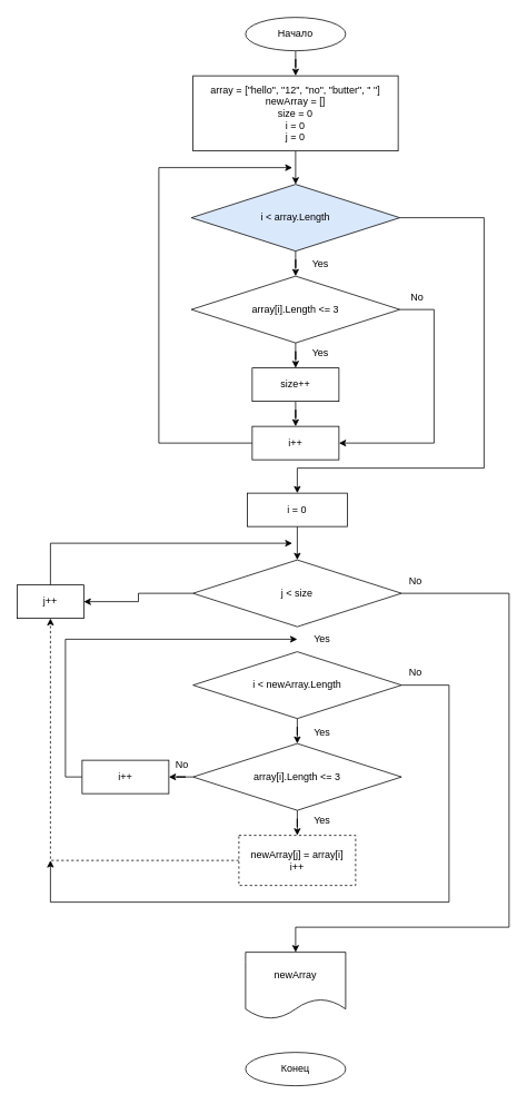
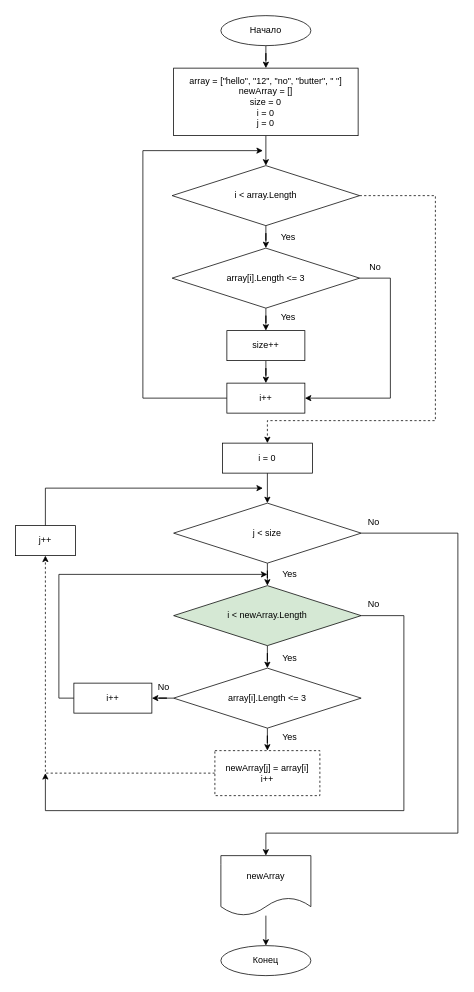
  <mxCell id="0" />
  <mxCell id="1" parent="0" />
  <mxCell id="2" value="" style="edgeStyle=orthogonalEdgeStyle;rounded=0;orthogonalLoop=1;jettySize=auto;html=1;" parent="1" source="3" target="5" edge="1"><mxGeometry relative="1" as="geometry" /></mxCell>
  <mxCell id="3" value="Начало" style="ellipse;whiteSpace=wrap;html=1;" parent="1" vertex="1"><mxGeometry x="294" y="20" width="120" height="40" as="geometry" /></mxCell>
  <mxCell id="4" value="" style="edgeStyle=orthogonalEdgeStyle;rounded=0;orthogonalLoop=1;jettySize=auto;html=1;" edge="1" parent="1" source="5" target="8"><mxGeometry relative="1" as="geometry" /></mxCell>
  <mxCell id="5" value="array = [&quot;hello&quot;, &quot;12&quot;, &quot;no&quot;, &quot;butter&quot;, &quot; &quot;]&lt;br&gt;newArray = []&lt;br&gt;size = 0&lt;br&gt;i = 0&lt;br&gt;j = 0" style="rounded=0;whiteSpace=wrap;html=1;" parent="1" vertex="1"><mxGeometry x="231" y="90" width="246" height="90" as="geometry" /></mxCell>
  <mxCell id="6" value="" style="edgeStyle=orthogonalEdgeStyle;rounded=0;orthogonalLoop=1;jettySize=auto;html=1;" edge="1" parent="1" source="8" target="11"><mxGeometry relative="1" as="geometry" /></mxCell>
- <mxCell id="7" style="edgeStyle=orthogonalEdgeStyle;rounded=0;orthogonalLoop=1;jettySize=auto;html=1;entryX=0.5;entryY=0;entryDx=0;entryDy=0;" edge="1" parent="1" source="8" target="31"><mxGeometry relative="1" as="geometry"><mxPoint x="348" y="630" as="targetPoint" /><Array as="points"><mxPoint x="580" y="260" /><mxPoint x="580" y="560" /><mxPoint x="356" y="560" /></Array></mxGeometry></mxCell>
- <mxCell id="8" value="i &amp;lt; array.Length" style="rhombus;whiteSpace=wrap;html=1;fillColor=#dae8fc;" vertex="1" parent="1"><mxGeometry x="229" y="220" width="250" height="80" as="geometry" /></mxCell>
+ <mxCell id="7" style="edgeStyle=orthogonalEdgeStyle;rounded=0;orthogonalLoop=1;jettySize=auto;html=1;entryX=0.5;entryY=0;entryDx=0;entryDy=0;dashed=1;" edge="1" parent="1" source="8" target="31"><mxGeometry relative="1" as="geometry"><mxPoint x="348" y="630" as="targetPoint" /><Array as="points"><mxPoint x="580" y="260" /><mxPoint x="580" y="560" /><mxPoint x="356" y="560" /></Array></mxGeometry></mxCell>
+ <mxCell id="8" value="i &amp;lt; array.Length" style="rhombus;whiteSpace=wrap;html=1;" vertex="1" parent="1"><mxGeometry x="229" y="220" width="250" height="80" as="geometry" /></mxCell>
  <mxCell id="9" value="" style="edgeStyle=orthogonalEdgeStyle;rounded=0;orthogonalLoop=1;jettySize=auto;html=1;" edge="1" parent="1" source="11" target="14"><mxGeometry relative="1" as="geometry" /></mxCell>
  <mxCell id="10" style="edgeStyle=orthogonalEdgeStyle;rounded=0;orthogonalLoop=1;jettySize=auto;html=1;entryX=1;entryY=0.5;entryDx=0;entryDy=0;" edge="1" parent="1" source="11" target="17"><mxGeometry relative="1" as="geometry"><mxPoint x="530" y="530" as="targetPoint" /><Array as="points"><mxPoint x="520" y="370" /><mxPoint x="520" y="530" /></Array></mxGeometry></mxCell>
  <mxCell id="11" value="array[i].Length &amp;lt;= 3" style="rhombus;whiteSpace=wrap;html=1;" vertex="1" parent="1"><mxGeometry x="229" y="330" width="250" height="80" as="geometry" /></mxCell>
  <mxCell id="12" value="Yes" style="text;html=1;strokeColor=none;fillColor=none;align=center;verticalAlign=middle;whiteSpace=wrap;rounded=0;" vertex="1" parent="1"><mxGeometry x="354" y="300" width="60" height="30" as="geometry" /></mxCell>
  <mxCell id="13" value="" style="edgeStyle=orthogonalEdgeStyle;rounded=0;orthogonalLoop=1;jettySize=auto;html=1;" edge="1" parent="1" source="14" target="17"><mxGeometry relative="1" as="geometry" /></mxCell>
  <mxCell id="14" value="size++" style="whiteSpace=wrap;html=1;" vertex="1" parent="1"><mxGeometry x="302" y="440" width="104" height="40" as="geometry" /></mxCell>
  <mxCell id="15" value="Yes" style="text;html=1;strokeColor=none;fillColor=none;align=center;verticalAlign=middle;whiteSpace=wrap;rounded=0;" vertex="1" parent="1"><mxGeometry x="354" y="407" width="60" height="30" as="geometry" /></mxCell>
  <mxCell id="16" style="edgeStyle=orthogonalEdgeStyle;rounded=0;orthogonalLoop=1;jettySize=auto;html=1;" edge="1" parent="1" source="17"><mxGeometry relative="1" as="geometry"><mxPoint x="350" y="200" as="targetPoint" /><Array as="points"><mxPoint x="190" y="530" /><mxPoint x="190" y="200" /></Array></mxGeometry></mxCell>
  <mxCell id="17" value="i++" style="whiteSpace=wrap;html=1;" vertex="1" parent="1"><mxGeometry x="302" y="510" width="104" height="40" as="geometry" /></mxCell>
  <mxCell id="18" value="No" style="text;html=1;strokeColor=none;fillColor=none;align=center;verticalAlign=middle;whiteSpace=wrap;rounded=0;" vertex="1" parent="1"><mxGeometry x="470" y="340" width="60" height="30" as="geometry" /></mxCell>
- <mxCell id="19" value="" style="edgeStyle=orthogonalEdgeStyle;rounded=0;orthogonalLoop=1;jettySize=auto;html=1;" edge="1" parent="1" source="21" target="40"><mxGeometry relative="1" as="geometry" /></mxCell>
+ <mxCell id="19" value="" style="edgeStyle=orthogonalEdgeStyle;rounded=0;orthogonalLoop=1;jettySize=auto;html=1;" edge="1" parent="1" source="21" target="34"><mxGeometry relative="1" as="geometry" /></mxCell>
  <mxCell id="20" style="edgeStyle=orthogonalEdgeStyle;rounded=0;orthogonalLoop=1;jettySize=auto;html=1;entryX=0.5;entryY=0;entryDx=0;entryDy=0;" edge="1" parent="1" source="21" target="42"><mxGeometry relative="1" as="geometry"><mxPoint x="590" y="1110" as="targetPoint" /><Array as="points"><mxPoint x="610" y="710" /><mxPoint x="610" y="1110" /><mxPoint x="354" y="1110" /></Array></mxGeometry></mxCell>
  <mxCell id="21" value="j &amp;lt; size" style="rhombus;whiteSpace=wrap;html=1;" vertex="1" parent="1"><mxGeometry x="231" y="670" width="250" height="80" as="geometry" /></mxCell>
  <mxCell id="22" value="" style="edgeStyle=orthogonalEdgeStyle;rounded=0;orthogonalLoop=1;jettySize=auto;html=1;" edge="1" parent="1" source="24" target="26"><mxGeometry relative="1" as="geometry" /></mxCell>
  <mxCell id="23" value="" style="edgeStyle=orthogonalEdgeStyle;rounded=0;orthogonalLoop=1;jettySize=auto;html=1;" edge="1" parent="1" source="24" target="29"><mxGeometry relative="1" as="geometry" /></mxCell>
  <mxCell id="24" value="array[i].Length &amp;lt;= 3" style="rhombus;whiteSpace=wrap;html=1;" vertex="1" parent="1"><mxGeometry x="231" y="890" width="250" height="80" as="geometry" /></mxCell>
  <mxCell id="25" style="edgeStyle=orthogonalEdgeStyle;rounded=0;orthogonalLoop=1;jettySize=auto;html=1;entryX=0.5;entryY=1;entryDx=0;entryDy=0;dashed=1;" edge="1" parent="1" source="26" target="40"><mxGeometry relative="1" as="geometry" /></mxCell>
  <mxCell id="26" value="newArray[j] = array[i]&lt;br&gt;i++" style="whiteSpace=wrap;html=1;dashed=1;" vertex="1" parent="1"><mxGeometry x="286" y="1000" width="140" height="60" as="geometry" /></mxCell>
  <mxCell id="27" value="Yes" style="text;html=1;strokeColor=none;fillColor=none;align=center;verticalAlign=middle;whiteSpace=wrap;rounded=0;" vertex="1" parent="1"><mxGeometry x="356" y="967" width="60" height="30" as="geometry" /></mxCell>
  <mxCell id="28" style="edgeStyle=orthogonalEdgeStyle;rounded=0;orthogonalLoop=1;jettySize=auto;html=1;entryX=0;entryY=0.5;entryDx=0;entryDy=0;" edge="1" parent="1" source="29" target="35"><mxGeometry relative="1" as="geometry"><mxPoint x="228" y="820" as="targetPoint" /><Array as="points"><mxPoint x="78" y="930" /><mxPoint x="78" y="765" /></Array></mxGeometry></mxCell>
  <mxCell id="29" value="i++" style="whiteSpace=wrap;html=1;" vertex="1" parent="1"><mxGeometry x="98" y="910" width="104" height="40" as="geometry" /></mxCell>
  <mxCell id="30" style="edgeStyle=orthogonalEdgeStyle;rounded=0;orthogonalLoop=1;jettySize=auto;html=1;" edge="1" parent="1" source="31" target="21"><mxGeometry relative="1" as="geometry" /></mxCell>
  <mxCell id="31" value="i = 0" style="rounded=0;whiteSpace=wrap;html=1;" vertex="1" parent="1"><mxGeometry x="296" y="590" width="120" height="40" as="geometry" /></mxCell>
  <mxCell id="32" style="edgeStyle=orthogonalEdgeStyle;rounded=0;orthogonalLoop=1;jettySize=auto;html=1;" edge="1" parent="1" source="34" target="24"><mxGeometry relative="1" as="geometry" /></mxCell>
  <mxCell id="33" style="edgeStyle=orthogonalEdgeStyle;rounded=0;orthogonalLoop=1;jettySize=auto;html=1;" edge="1" parent="1" source="34"><mxGeometry relative="1" as="geometry"><mxPoint x="60" y="1030" as="targetPoint" /><Array as="points"><mxPoint x="538" y="820" /><mxPoint x="538" y="1080" /><mxPoint x="60" y="1080" /></Array></mxGeometry></mxCell>
- <mxCell id="34" value="i &amp;lt; newArray.Length" style="rhombus;whiteSpace=wrap;html=1;" vertex="1" parent="1"><mxGeometry x="231" y="780" width="250" height="80" as="geometry" /></mxCell>
+ <mxCell id="34" value="i &amp;lt; newArray.Length" style="rhombus;whiteSpace=wrap;html=1;fillColor=#d5e8d4;" vertex="1" parent="1"><mxGeometry x="231" y="780" width="250" height="80" as="geometry" /></mxCell>
  <mxCell id="35" value="Yes" style="text;html=1;strokeColor=none;fillColor=none;align=center;verticalAlign=middle;whiteSpace=wrap;rounded=0;" vertex="1" parent="1"><mxGeometry x="356" y="750" width="60" height="30" as="geometry" /></mxCell>
  <mxCell id="36" value="Yes" style="text;html=1;strokeColor=none;fillColor=none;align=center;verticalAlign=middle;whiteSpace=wrap;rounded=0;" vertex="1" parent="1"><mxGeometry x="356" y="862" width="60" height="30" as="geometry" /></mxCell>
  <mxCell id="37" value="No" style="text;html=1;strokeColor=none;fillColor=none;align=center;verticalAlign=middle;whiteSpace=wrap;rounded=0;" vertex="1" parent="1"><mxGeometry x="188" y="900" width="60" height="30" as="geometry" /></mxCell>
  <mxCell id="38" value="No" style="text;html=1;strokeColor=none;fillColor=none;align=center;verticalAlign=middle;whiteSpace=wrap;rounded=0;" vertex="1" parent="1"><mxGeometry x="468" y="790" width="60" height="30" as="geometry" /></mxCell>
  <mxCell id="39" style="edgeStyle=orthogonalEdgeStyle;rounded=0;orthogonalLoop=1;jettySize=auto;html=1;" edge="1" parent="1" source="40"><mxGeometry relative="1" as="geometry"><mxPoint x="350" y="650" as="targetPoint" /><Array as="points"><mxPoint x="60" y="650" /></Array></mxGeometry></mxCell>
  <mxCell id="40" value="j++" style="rounded=0;whiteSpace=wrap;html=1;" vertex="1" parent="1"><mxGeometry x="20" y="700" width="80" height="40" as="geometry" /></mxCell>
+ <mxCell id="41" value="" style="edgeStyle=orthogonalEdgeStyle;rounded=0;orthogonalLoop=1;jettySize=auto;html=1;" edge="1" parent="1" source="42" target="44"><mxGeometry relative="1" as="geometry" /></mxCell>
  <mxCell id="42" value="newArray" style="shape=document;whiteSpace=wrap;html=1;boundedLbl=1;" vertex="1" parent="1"><mxGeometry x="294" y="1140" width="120" height="80" as="geometry" /></mxCell>
  <mxCell id="43" value="No" style="text;html=1;strokeColor=none;fillColor=none;align=center;verticalAlign=middle;whiteSpace=wrap;rounded=0;" vertex="1" parent="1"><mxGeometry x="468" y="680" width="60" height="30" as="geometry" /></mxCell>
  <mxCell id="44" value="Конец" style="ellipse;whiteSpace=wrap;html=1;" vertex="1" parent="1"><mxGeometry x="294" y="1260" width="120" height="40" as="geometry" /></mxCell>
